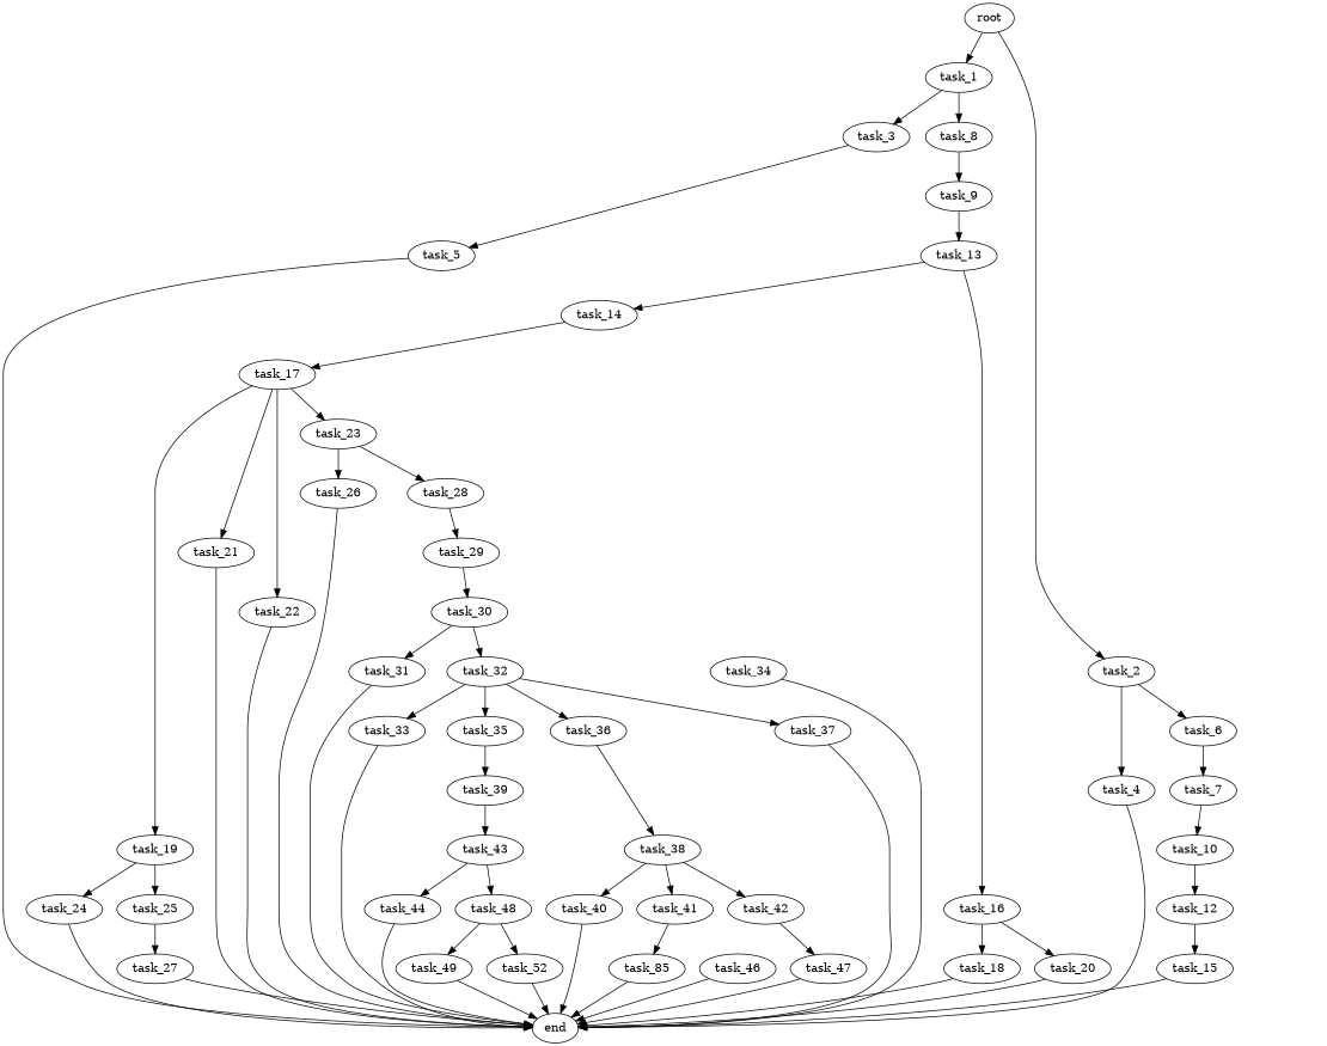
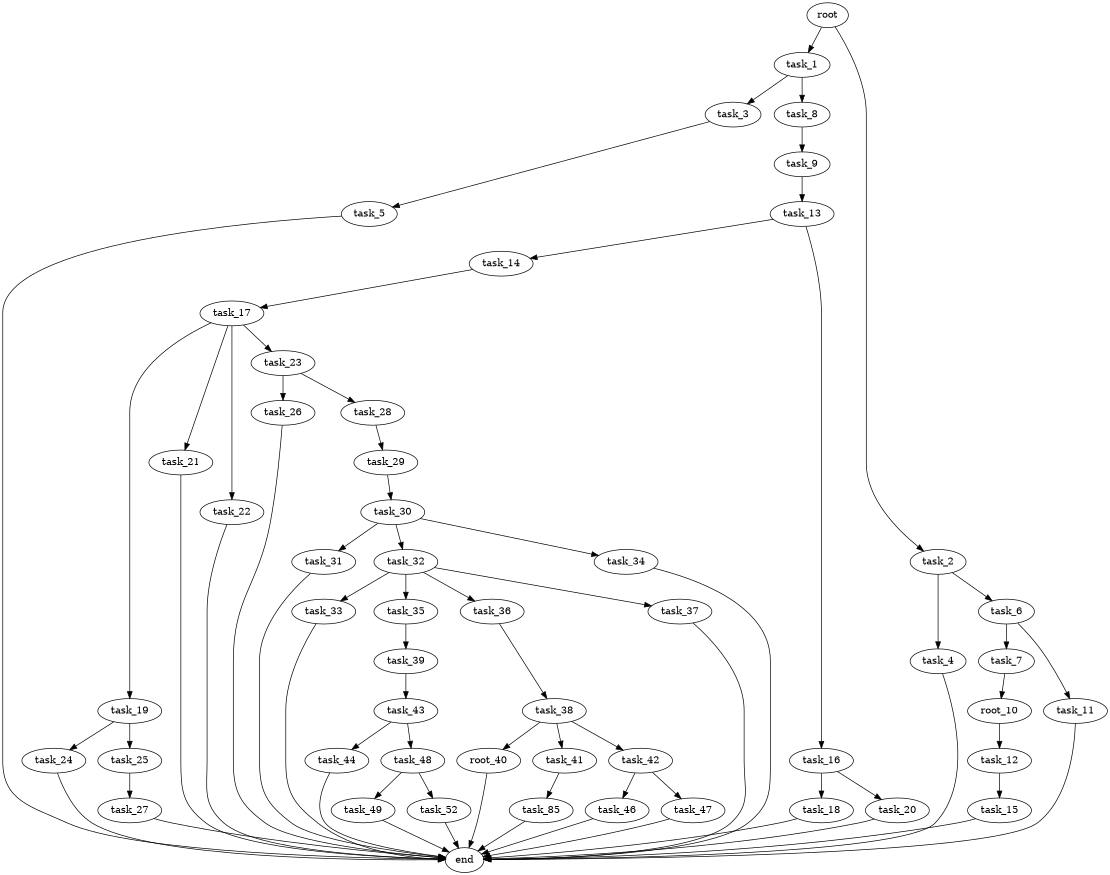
  digraph {
    root
    task_1
    task_2
    task_3
    task_8
    task_4
    task_6
    task_5
    task_9
    end
    task_7
-   task_10
+   task_11
+   task_10 [label=root_10]
    task_12
    task_13
    task_14
    task_16
    task_15
    task_17
    task_18
    task_20
    task_19
    task_21
    task_22
    task_23
    task_24
    task_25
    task_26
    task_28
    task_27
    task_29
    task_30
    task_31
    task_32
    task_34
    task_33
    task_35
    task_36
    task_37
    task_39
    task_38
    task_43
-   task_40
+   task_40 [label=root_40]
    task_41
    task_42
    n46 [label=task_85]
    task_46
    task_47
    task_44
    task_48
    task_49
    n52 [label=task_52]
    root -> task_1
    root -> task_2
    task_1 -> task_3
    task_1 -> task_8
    task_2 -> task_4
    task_2 -> task_6
    task_3 -> task_5
    task_8 -> task_9
    task_4 -> end
    task_6 -> task_7
+   task_6 -> task_11
    task_5 -> end
    task_9 -> task_13
    task_7 -> task_10
+   task_11 -> end
    task_10 -> task_12
    task_12 -> task_15
    task_13 -> task_14
    task_13 -> task_16
    task_14 -> task_17
    task_16 -> task_18
    task_16 -> task_20
    task_15 -> end
    task_17 -> task_19
    task_17 -> task_21
    task_17 -> task_22
    task_17 -> task_23
    task_18 -> end
    task_20 -> end
    task_19 -> task_24
    task_19 -> task_25
    task_21 -> end
    task_22 -> end
    task_23 -> task_26
    task_23 -> task_28
    task_24 -> end
    task_25 -> task_27
    task_26 -> end
    task_28 -> task_29
    task_27 -> end
    task_29 -> task_30
    task_30 -> task_31
    task_30 -> task_32
+   task_30 -> task_34
    task_31 -> end
    task_32 -> task_33
    task_32 -> task_35
    task_32 -> task_36
    task_32 -> task_37
    task_34 -> end
    task_33 -> end
    task_35 -> task_39
    task_36 -> task_38
    task_37 -> end
    task_39 -> task_43
    task_38 -> task_40
    task_38 -> task_41
    task_38 -> task_42
    task_43 -> task_44
    task_43 -> task_48
    task_40 -> end
    task_41 -> n46
+   task_42 -> task_46
    task_42 -> task_47
    n46 -> end
    task_46 -> end
    task_47 -> end
    task_44 -> end
    task_48 -> task_49
    task_48 -> n52
    task_49 -> end
    n52 -> end
  }
